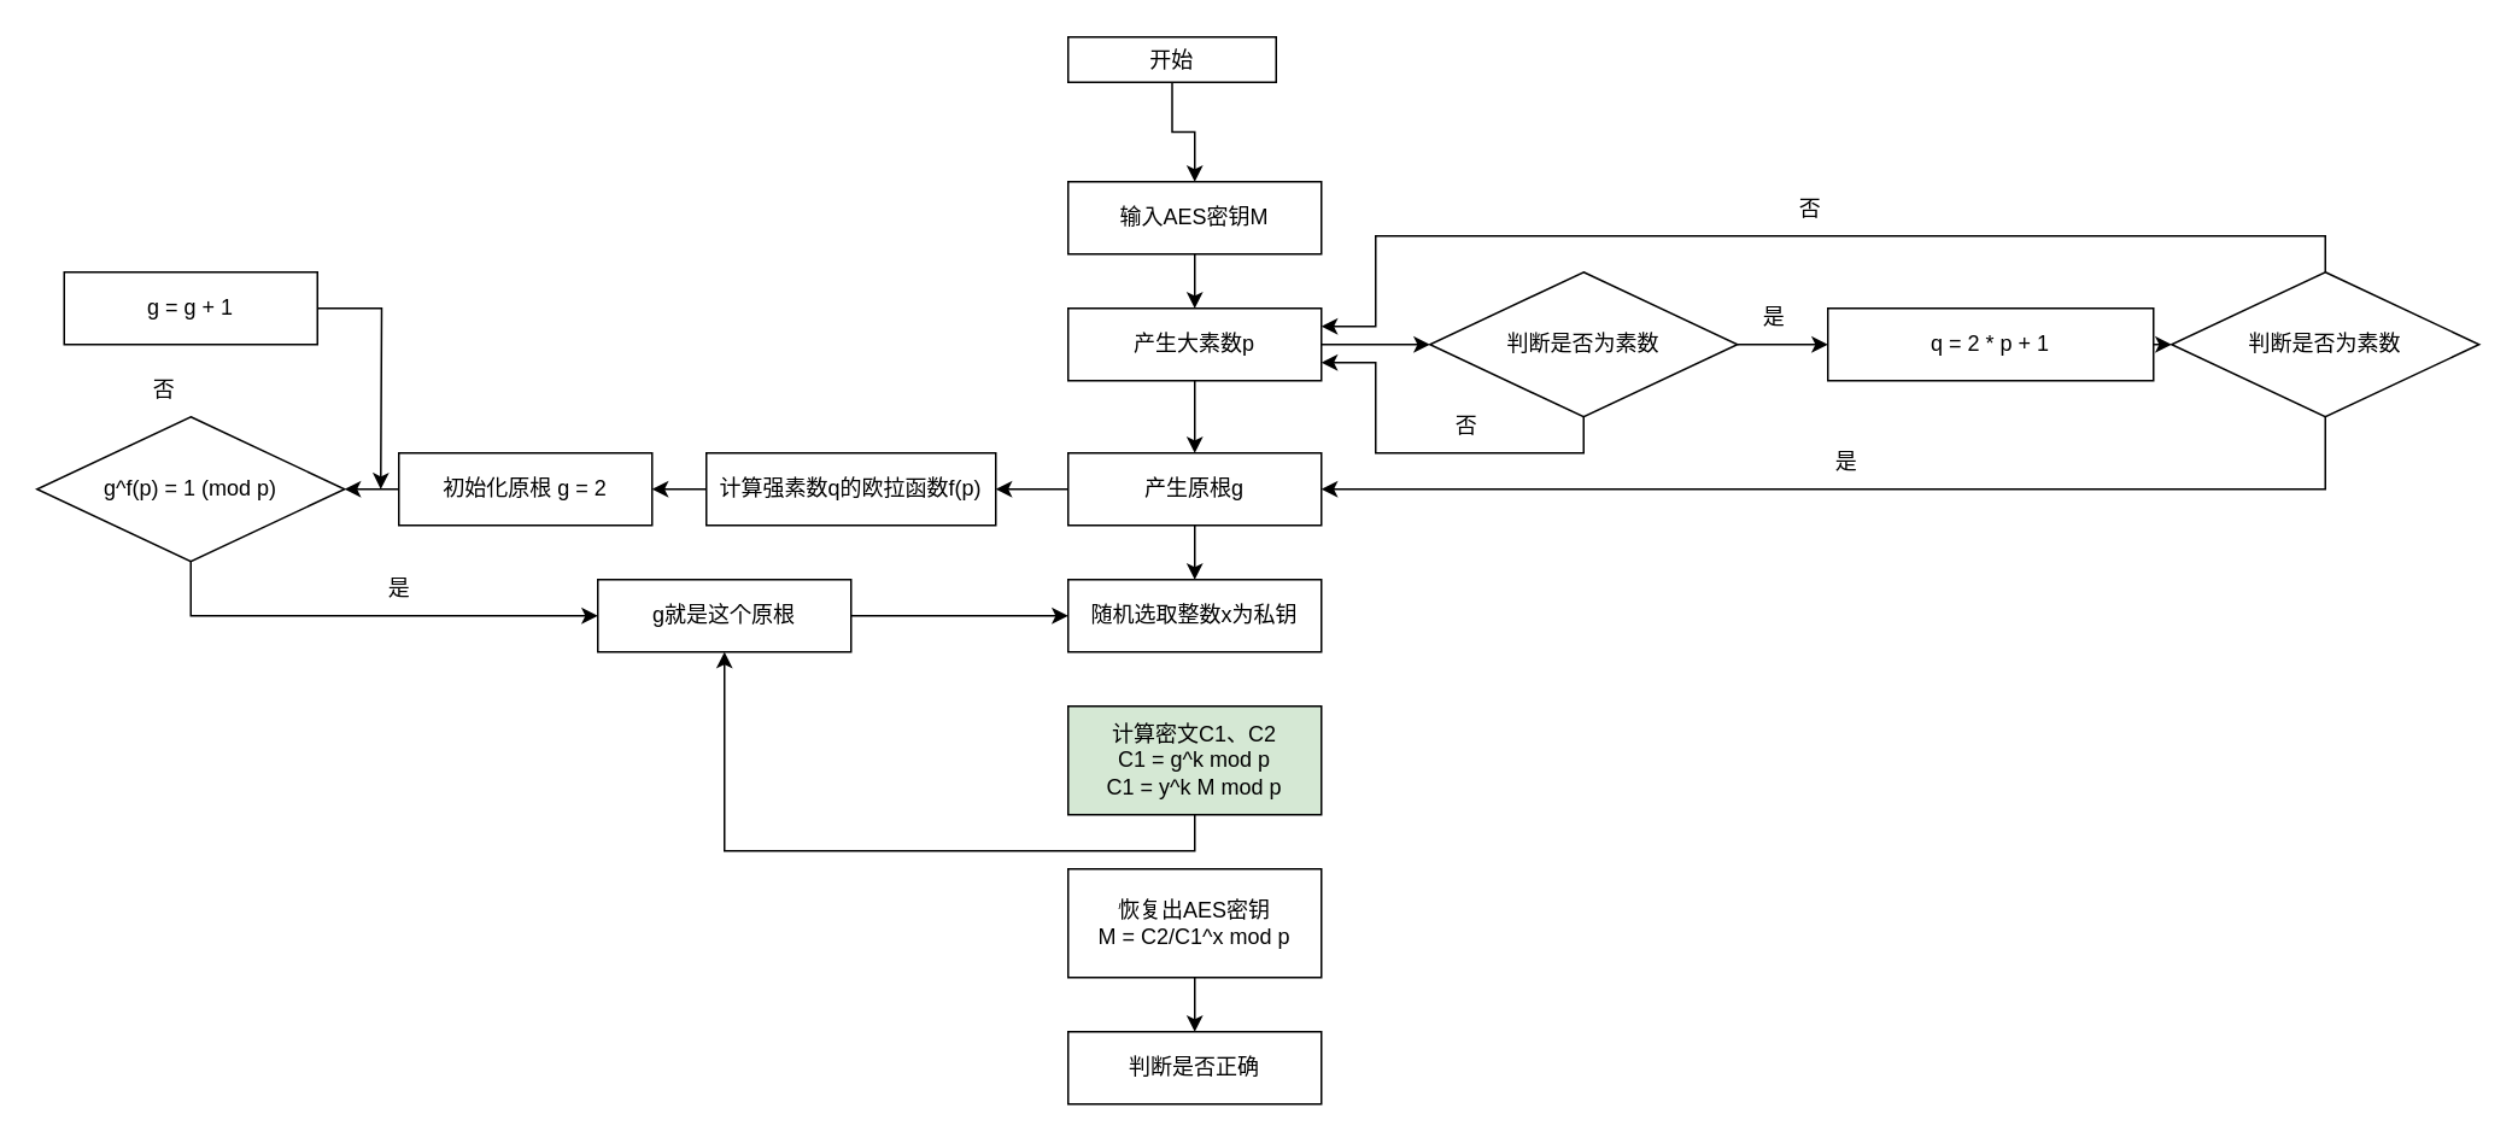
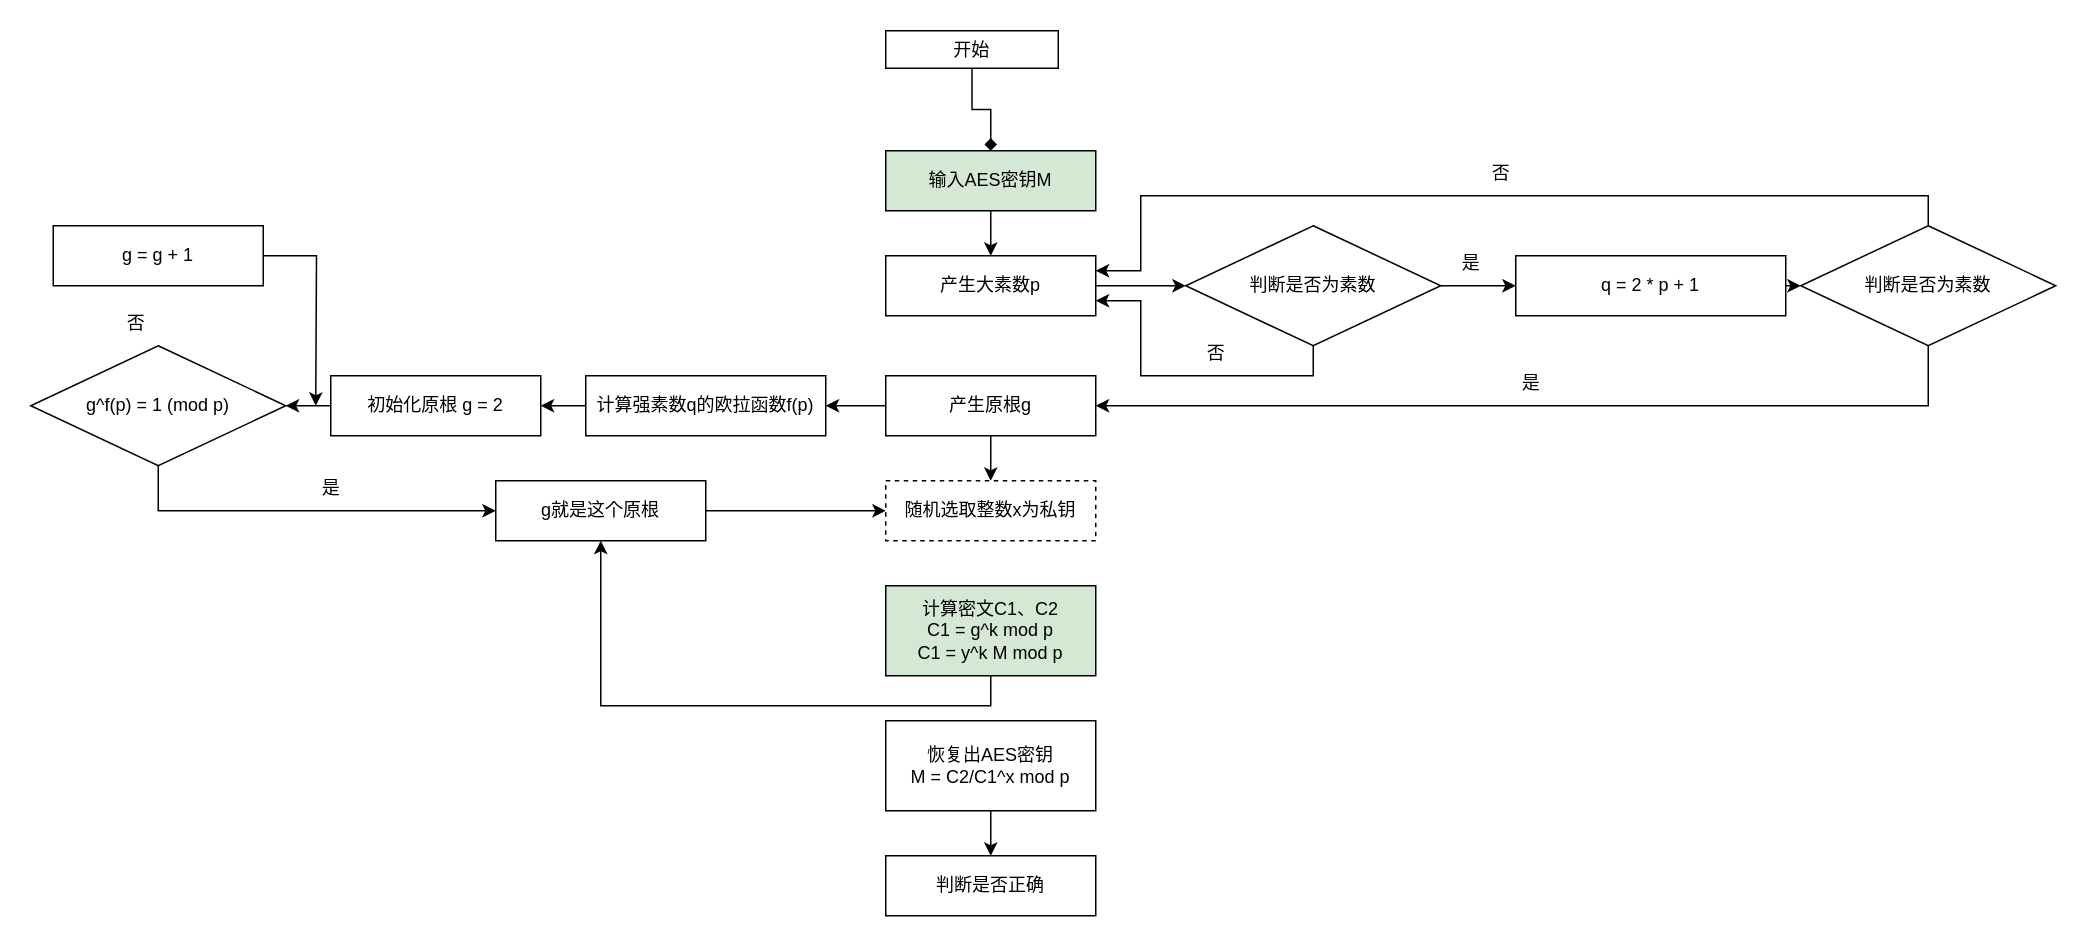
  <mxCell id="0" />
  <mxCell id="1" parent="0" />
  <mxCell id="2" style="edgeStyle=orthogonalEdgeStyle;rounded=0;orthogonalLoop=1;jettySize=auto;html=1;exitX=0.5;exitY=1;exitDx=0;exitDy=0;entryX=0.5;entryY=0;entryDx=0;entryDy=0;" edge="1" parent="1" source="3" target="8"><mxGeometry relative="1" as="geometry" /></mxCell>
- <mxCell id="3" value="输入AES密钥M" style="rounded=0;whiteSpace=wrap;html=1;" vertex="1" parent="1"><mxGeometry x="590" y="100" width="140" height="40" as="geometry" /></mxCell>
+ <mxCell id="3" value="输入AES密钥M" style="rounded=0;whiteSpace=wrap;html=1;fillColor=#d5e8d4;" vertex="1" parent="1"><mxGeometry x="590" y="100" width="140" height="40" as="geometry" /></mxCell>
  <mxCell id="4" style="edgeStyle=orthogonalEdgeStyle;rounded=0;orthogonalLoop=1;jettySize=auto;html=1;exitX=0.5;exitY=1;exitDx=0;exitDy=0;entryX=0.5;entryY=0;entryDx=0;entryDy=0;" edge="1" parent="1" source="5" target="15"><mxGeometry relative="1" as="geometry" /></mxCell>
  <mxCell id="5" value="恢复出AES密钥&lt;div&gt;M = C2/C1^x mod p&lt;/div&gt;" style="rounded=0;whiteSpace=wrap;html=1;" vertex="1" parent="1"><mxGeometry x="590" y="480" width="140" height="60" as="geometry" /></mxCell>
- <mxCell id="6" style="edgeStyle=orthogonalEdgeStyle;rounded=0;orthogonalLoop=1;jettySize=auto;html=1;exitX=0.5;exitY=1;exitDx=0;exitDy=0;entryX=0.5;entryY=0;entryDx=0;entryDy=0;" edge="1" parent="1" source="8" target="11"><mxGeometry relative="1" as="geometry" /></mxCell>
  <mxCell id="7" style="edgeStyle=orthogonalEdgeStyle;rounded=0;orthogonalLoop=1;jettySize=auto;html=1;exitX=1;exitY=0.5;exitDx=0;exitDy=0;entryX=0;entryY=0.5;entryDx=0;entryDy=0;" edge="1" parent="1" source="8" target="20"><mxGeometry relative="1" as="geometry" /></mxCell>
  <mxCell id="8" value="产生大素数p" style="rounded=0;whiteSpace=wrap;html=1;" vertex="1" parent="1"><mxGeometry x="590" y="170" width="140" height="40" as="geometry" /></mxCell>
  <mxCell id="9" style="edgeStyle=orthogonalEdgeStyle;rounded=0;orthogonalLoop=1;jettySize=auto;html=1;exitX=0.5;exitY=1;exitDx=0;exitDy=0;entryX=0.5;entryY=0;entryDx=0;entryDy=0;" edge="1" parent="1" source="11" target="12"><mxGeometry relative="1" as="geometry" /></mxCell>
  <mxCell id="10" style="edgeStyle=orthogonalEdgeStyle;rounded=0;orthogonalLoop=1;jettySize=auto;html=1;exitX=0;exitY=0.5;exitDx=0;exitDy=0;entryX=1;entryY=0.5;entryDx=0;entryDy=0;" edge="1" parent="1" source="11" target="27"><mxGeometry relative="1" as="geometry" /></mxCell>
  <mxCell id="11" value="产生原根g" style="rounded=0;whiteSpace=wrap;html=1;" vertex="1" parent="1"><mxGeometry x="590" y="250" width="140" height="40" as="geometry" /></mxCell>
- <mxCell id="12" value="随机选取整数x为私钥" style="rounded=0;whiteSpace=wrap;html=1;" vertex="1" parent="1"><mxGeometry x="590" y="320" width="140" height="40" as="geometry" /></mxCell>
+ <mxCell id="12" value="随机选取整数x为私钥" style="rounded=0;whiteSpace=wrap;html=1;dashed=1;" vertex="1" parent="1"><mxGeometry x="590" y="320" width="140" height="40" as="geometry" /></mxCell>
  <mxCell id="13" style="edgeStyle=orthogonalEdgeStyle;rounded=0;orthogonalLoop=1;jettySize=auto;html=1;exitX=0.5;exitY=1;exitDx=0;exitDy=0;" edge="1" parent="1" source="14" target="29"><mxGeometry relative="1" as="geometry" /></mxCell>
  <mxCell id="14" value="计算密文C1、C2&lt;div&gt;C1 = g^k mod p&lt;/div&gt;&lt;div&gt;C1 = y^k M mod p&lt;/div&gt;" style="rounded=0;whiteSpace=wrap;html=1;fillColor=#d5e8d4;" vertex="1" parent="1"><mxGeometry x="590" y="390" width="140" height="60" as="geometry" /></mxCell>
  <mxCell id="15" value="判断是否正确" style="rounded=0;whiteSpace=wrap;html=1;" vertex="1" parent="1"><mxGeometry x="590" y="570" width="140" height="40" as="geometry" /></mxCell>
- <mxCell id="16" style="edgeStyle=orthogonalEdgeStyle;rounded=0;orthogonalLoop=1;jettySize=auto;html=1;exitX=0.5;exitY=1;exitDx=0;exitDy=0;entryX=0.5;entryY=0;entryDx=0;entryDy=0;" edge="1" parent="1" source="17" target="3"><mxGeometry relative="1" as="geometry" /></mxCell>
+ <mxCell id="16" style="edgeStyle=orthogonalEdgeStyle;rounded=0;orthogonalLoop=1;jettySize=auto;html=1;exitX=0.5;exitY=1;exitDx=0;exitDy=0;entryX=0.5;entryY=0;entryDx=0;entryDy=0;endArrow=diamond;" edge="1" parent="1" source="17" target="3"><mxGeometry relative="1" as="geometry" /></mxCell>
  <mxCell id="17" value="开始" style="rounded=0;whiteSpace=wrap;html=1;" vertex="1" parent="1"><mxGeometry x="590" y="20" width="115" height="25" as="geometry" /></mxCell>
  <mxCell id="18" style="edgeStyle=orthogonalEdgeStyle;rounded=0;orthogonalLoop=1;jettySize=auto;html=1;exitX=1;exitY=0.5;exitDx=0;exitDy=0;entryX=0;entryY=0.5;entryDx=0;entryDy=0;" edge="1" parent="1" source="20" target="25"><mxGeometry relative="1" as="geometry" /></mxCell>
  <mxCell id="19" style="edgeStyle=orthogonalEdgeStyle;rounded=0;orthogonalLoop=1;jettySize=auto;html=1;exitX=0.5;exitY=1;exitDx=0;exitDy=0;entryX=1;entryY=0.75;entryDx=0;entryDy=0;" edge="1" parent="1" source="20" target="8"><mxGeometry relative="1" as="geometry" /></mxCell>
  <mxCell id="20" value="判断是否为素数" style="rhombus;whiteSpace=wrap;html=1;" vertex="1" parent="1"><mxGeometry x="790" y="150" width="170" height="80" as="geometry" /></mxCell>
  <mxCell id="21" style="edgeStyle=orthogonalEdgeStyle;rounded=0;orthogonalLoop=1;jettySize=auto;html=1;exitX=0.5;exitY=0;exitDx=0;exitDy=0;entryX=1;entryY=0.25;entryDx=0;entryDy=0;" edge="1" parent="1" source="23" target="8"><mxGeometry relative="1" as="geometry"><Array as="points"><mxPoint x="1285" y="130" /><mxPoint x="760" y="130" /><mxPoint x="760" y="180" /></Array></mxGeometry></mxCell>
  <mxCell id="22" style="edgeStyle=orthogonalEdgeStyle;rounded=0;orthogonalLoop=1;jettySize=auto;html=1;entryX=1;entryY=0.5;entryDx=0;entryDy=0;" edge="1" parent="1" source="23" target="11"><mxGeometry relative="1" as="geometry"><Array as="points"><mxPoint x="1285" y="270" /></Array></mxGeometry></mxCell>
  <mxCell id="23" value="判断是否为素数" style="rhombus;whiteSpace=wrap;html=1;" vertex="1" parent="1"><mxGeometry x="1200" y="150" width="170" height="80" as="geometry" /></mxCell>
  <mxCell id="24" style="edgeStyle=orthogonalEdgeStyle;rounded=0;orthogonalLoop=1;jettySize=auto;html=1;exitX=1;exitY=0.5;exitDx=0;exitDy=0;entryX=0;entryY=0.5;entryDx=0;entryDy=0;" edge="1" parent="1" source="25" target="23"><mxGeometry relative="1" as="geometry" /></mxCell>
  <mxCell id="25" value="q = 2 * p + 1" style="rounded=0;whiteSpace=wrap;html=1;" vertex="1" parent="1"><mxGeometry x="1010" y="170" width="180" height="40" as="geometry" /></mxCell>
  <mxCell id="26" style="edgeStyle=orthogonalEdgeStyle;rounded=0;orthogonalLoop=1;jettySize=auto;html=1;exitX=0;exitY=0.5;exitDx=0;exitDy=0;" edge="1" parent="1" source="27"><mxGeometry relative="1" as="geometry"><mxPoint x="360" y="269.333" as="targetPoint" /></mxGeometry></mxCell>
  <mxCell id="27" value="计算强素数q的欧拉函数f(p)" style="rounded=0;whiteSpace=wrap;html=1;" vertex="1" parent="1"><mxGeometry x="390" y="250" width="160" height="40" as="geometry" /></mxCell>
  <mxCell id="28" style="edgeStyle=orthogonalEdgeStyle;rounded=0;orthogonalLoop=1;jettySize=auto;html=1;exitX=1;exitY=0.5;exitDx=0;exitDy=0;entryX=0;entryY=0.5;entryDx=0;entryDy=0;" edge="1" parent="1" source="29" target="12"><mxGeometry relative="1" as="geometry" /></mxCell>
  <mxCell id="29" value="g就是这个原根" style="rounded=0;whiteSpace=wrap;html=1;" vertex="1" parent="1"><mxGeometry x="330" y="320" width="140" height="40" as="geometry" /></mxCell>
  <mxCell id="30" style="edgeStyle=orthogonalEdgeStyle;rounded=0;orthogonalLoop=1;jettySize=auto;html=1;exitX=0.5;exitY=1;exitDx=0;exitDy=0;entryX=0;entryY=0.5;entryDx=0;entryDy=0;" edge="1" parent="1" source="31" target="29"><mxGeometry relative="1" as="geometry" /></mxCell>
  <mxCell id="31" value="g^f(p) = 1 (mod p)" style="rhombus;whiteSpace=wrap;html=1;" vertex="1" parent="1"><mxGeometry x="20" y="230" width="170" height="80" as="geometry" /></mxCell>
  <mxCell id="32" style="edgeStyle=orthogonalEdgeStyle;rounded=0;orthogonalLoop=1;jettySize=auto;html=1;exitX=0;exitY=0.5;exitDx=0;exitDy=0;entryX=1;entryY=0.5;entryDx=0;entryDy=0;" edge="1" parent="1" source="33" target="31"><mxGeometry relative="1" as="geometry" /></mxCell>
  <mxCell id="33" value="初始化原根 g = 2" style="rounded=0;whiteSpace=wrap;html=1;" vertex="1" parent="1"><mxGeometry x="220" y="250" width="140" height="40" as="geometry" /></mxCell>
  <mxCell id="34" style="edgeStyle=orthogonalEdgeStyle;rounded=0;orthogonalLoop=1;jettySize=auto;html=1;exitX=1;exitY=0.5;exitDx=0;exitDy=0;" edge="1" parent="1" source="35"><mxGeometry relative="1" as="geometry"><mxPoint x="210" y="270" as="targetPoint" /></mxGeometry></mxCell>
  <mxCell id="35" value="g = g + 1" style="rounded=0;whiteSpace=wrap;html=1;" vertex="1" parent="1"><mxGeometry x="35" y="150" width="140" height="40" as="geometry" /></mxCell>
  <mxCell id="36" value="是" style="text;html=1;align=center;verticalAlign=middle;resizable=0;points=[];autosize=1;strokeColor=none;fillColor=none;" vertex="1" parent="1"><mxGeometry x="960" y="160" width="40" height="30" as="geometry" /></mxCell>
  <mxCell id="37" value="是" style="text;html=1;align=center;verticalAlign=middle;resizable=0;points=[];autosize=1;strokeColor=none;fillColor=none;" vertex="1" parent="1"><mxGeometry x="1000" y="240" width="40" height="30" as="geometry" /></mxCell>
  <mxCell id="38" value="否" style="text;html=1;align=center;verticalAlign=middle;resizable=0;points=[];autosize=1;strokeColor=none;fillColor=none;" vertex="1" parent="1"><mxGeometry x="980" y="100" width="40" height="30" as="geometry" /></mxCell>
  <mxCell id="39" value="否" style="text;html=1;align=center;verticalAlign=middle;resizable=0;points=[];autosize=1;strokeColor=none;fillColor=none;" vertex="1" parent="1"><mxGeometry x="790" y="220" width="40" height="30" as="geometry" /></mxCell>
  <mxCell id="40" value="否" style="text;html=1;align=center;verticalAlign=middle;resizable=0;points=[];autosize=1;strokeColor=none;fillColor=none;" vertex="1" parent="1"><mxGeometry x="70" y="200" width="40" height="30" as="geometry" /></mxCell>
  <mxCell id="41" value="是" style="text;html=1;align=center;verticalAlign=middle;resizable=0;points=[];autosize=1;strokeColor=none;fillColor=none;" vertex="1" parent="1"><mxGeometry x="200" y="310" width="40" height="30" as="geometry" /></mxCell>
